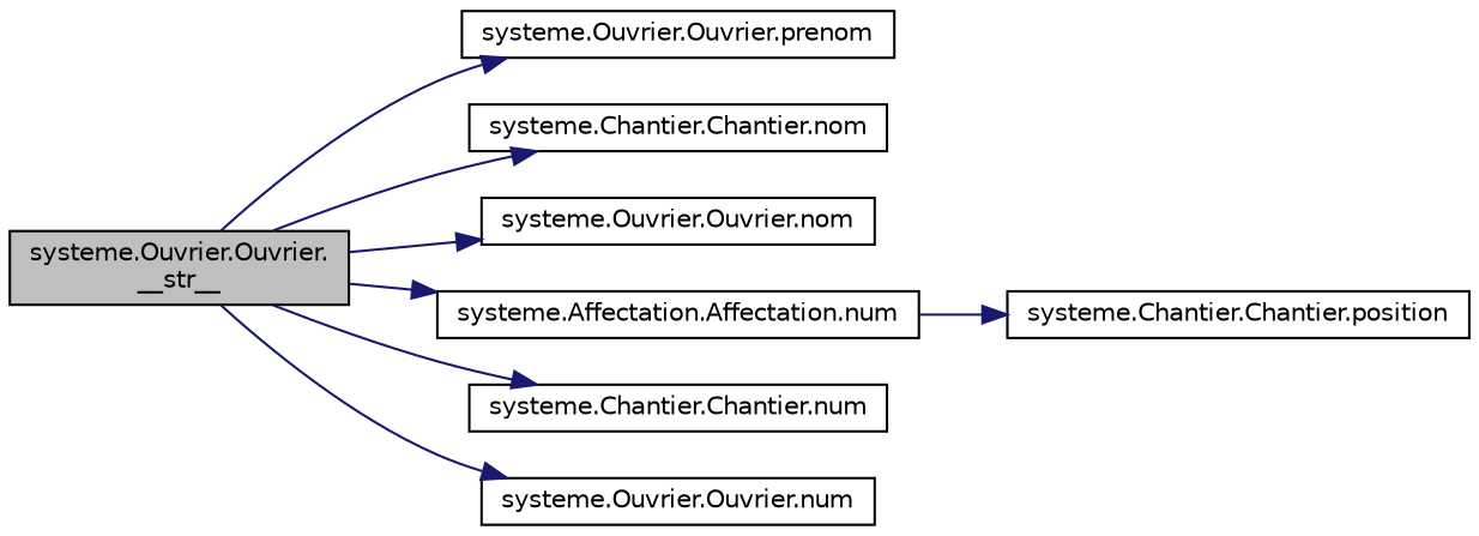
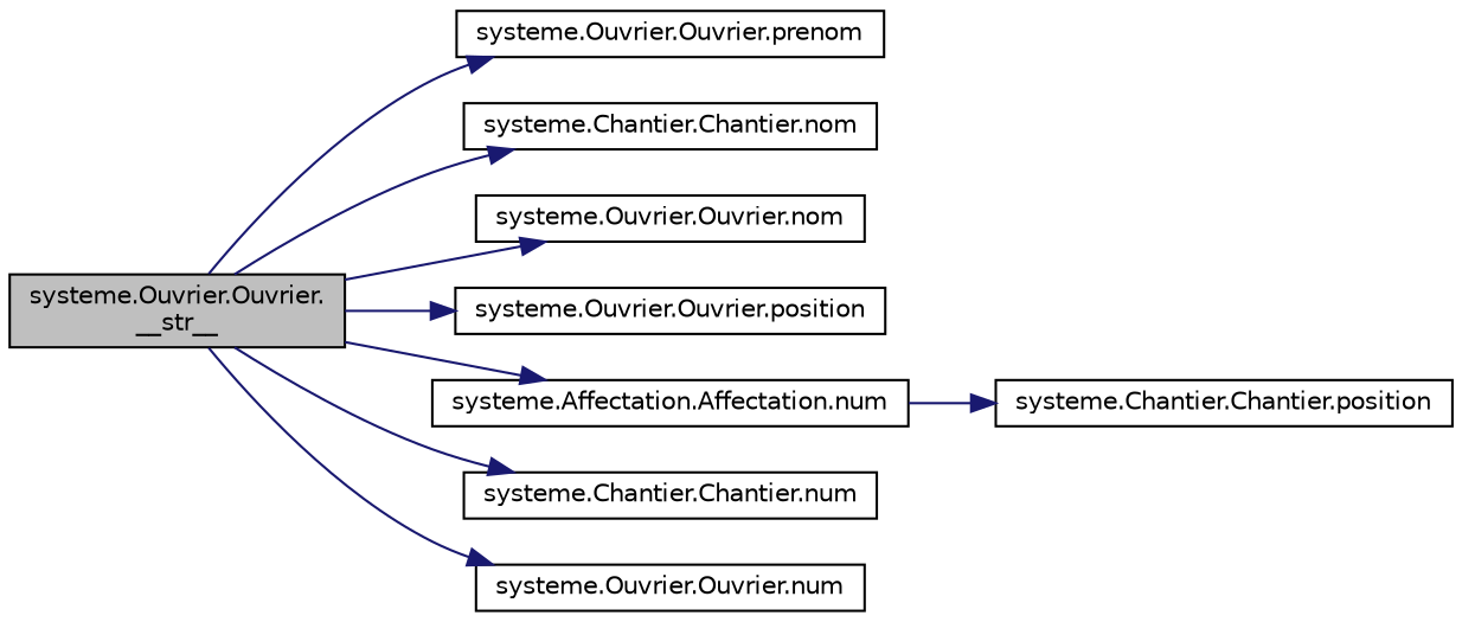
  digraph {
    rankdir=LR
    node [color=black fillcolor=white fontname=Helvetica fontsize=10 shape=record style=filled]
    edge [color=midnightblue fontname=Helvetica fontsize=10 labelfontname=Helvetica labelfontsize=10 style=solid]
    n1 [fillcolor=grey75 fontcolor=black height=0.2 label="systeme.Ouvrier.Ouvrier.\l__str__" width=0.4]
    n2 [height=0.2 label="systeme.Ouvrier.Ouvrier.prenom" width=0.4]
    n3 [height=0.2 label="systeme.Chantier.Chantier.nom" width=0.4]
    n4 [height=0.2 label="systeme.Ouvrier.Ouvrier.nom" width=0.4]
+   n5 [height=0.2 label="systeme.Ouvrier.Ouvrier.position" width=0.4]
    n6 [height=0.2 label="systeme.Affectation.Affectation.num" width=0.4]
    n7 [height=0.2 label="systeme.Chantier.Chantier.num" width=0.4]
    n8 [height=0.2 label="systeme.Ouvrier.Ouvrier.num" width=0.4]
    n9 [height=0.2 label="systeme.Chantier.Chantier.position" width=0.4]
    n1 -> n2
    n1 -> n3
    n1 -> n4
+   n1 -> n5
    n1 -> n6
    n1 -> n7
    n1 -> n8
    n6 -> n9
  }
